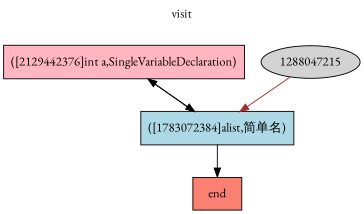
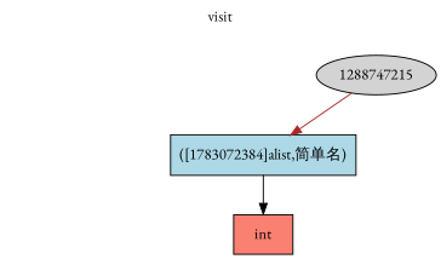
  digraph {
    concentrate=true
    fontname="EB Garamond"
    label=visit
    labelloc=t
    node [fontname="EB Garamond" shape=record style=filled]
    edge [color=black fontname="EB Garamond"]
-   n1 [fillcolor=lightpink label="([2129442376]int a,SingleVariableDeclaration)" type=44]
    n2 [fillcolor=lightblue label="([1783072384]alist,简单名)" type=42]
-   n3 [fillcolor=salmon label=end shape=box]
-   1288747215 [fillcolor=lightgrey label=1288047215 shape=""]
-   n1 -> n2
-   n2 -> n1 [color=""]
+   n3 [fillcolor=salmon label=int shape=box]
+   1288747215 [fillcolor=lightgrey shape=""]
    n2 -> n3
    1288747215 -> n2 [color=brown]
  }
